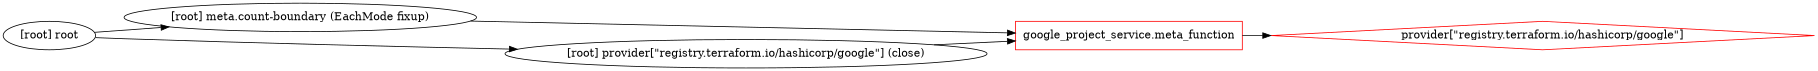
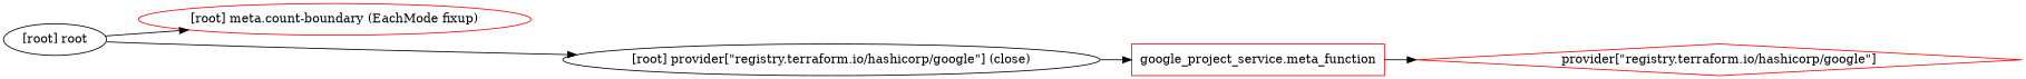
  digraph {
    compound=true
    newrank=true
    rankdir=LR
    node [color=red]
    n1 [height=0.5 label="google_project_service.meta_function" shape=box width=3.9861]
    n2 [height=0.5 label="provider[\"registry.terraform.io/hashicorp/google\"]" shape=diamond width=9.549]
-   "[root] meta.count-boundary (EachMode fixup)" [color=black height=0.5 width=6.1925]
+   "[root] meta.count-boundary (EachMode fixup)" [height=0.5 width=6.1925]
    "[root] provider[\"registry.terraform.io/hashicorp/google\"] (close)" [color=black height=0.5 width=8.4673]
    "[root] root" [color=black height=0.5 width=1.6249]
    subgraph sub_1 {
      n1
      n2
      "[root] meta.count-boundary (EachMode fixup)"
      "[root] provider[\"registry.terraform.io/hashicorp/google\"] (close)"
      "[root] root"
    }
    n1 -> n2 [minlen=1]
-   "[root] meta.count-boundary (EachMode fixup)" -> n1
    "[root] provider[\"registry.terraform.io/hashicorp/google\"] (close)" -> n1
    "[root] root" -> "[root] meta.count-boundary (EachMode fixup)" [minlen=1]
    "[root] root" -> "[root] provider[\"registry.terraform.io/hashicorp/google\"] (close)" [minlen=2]
  }
